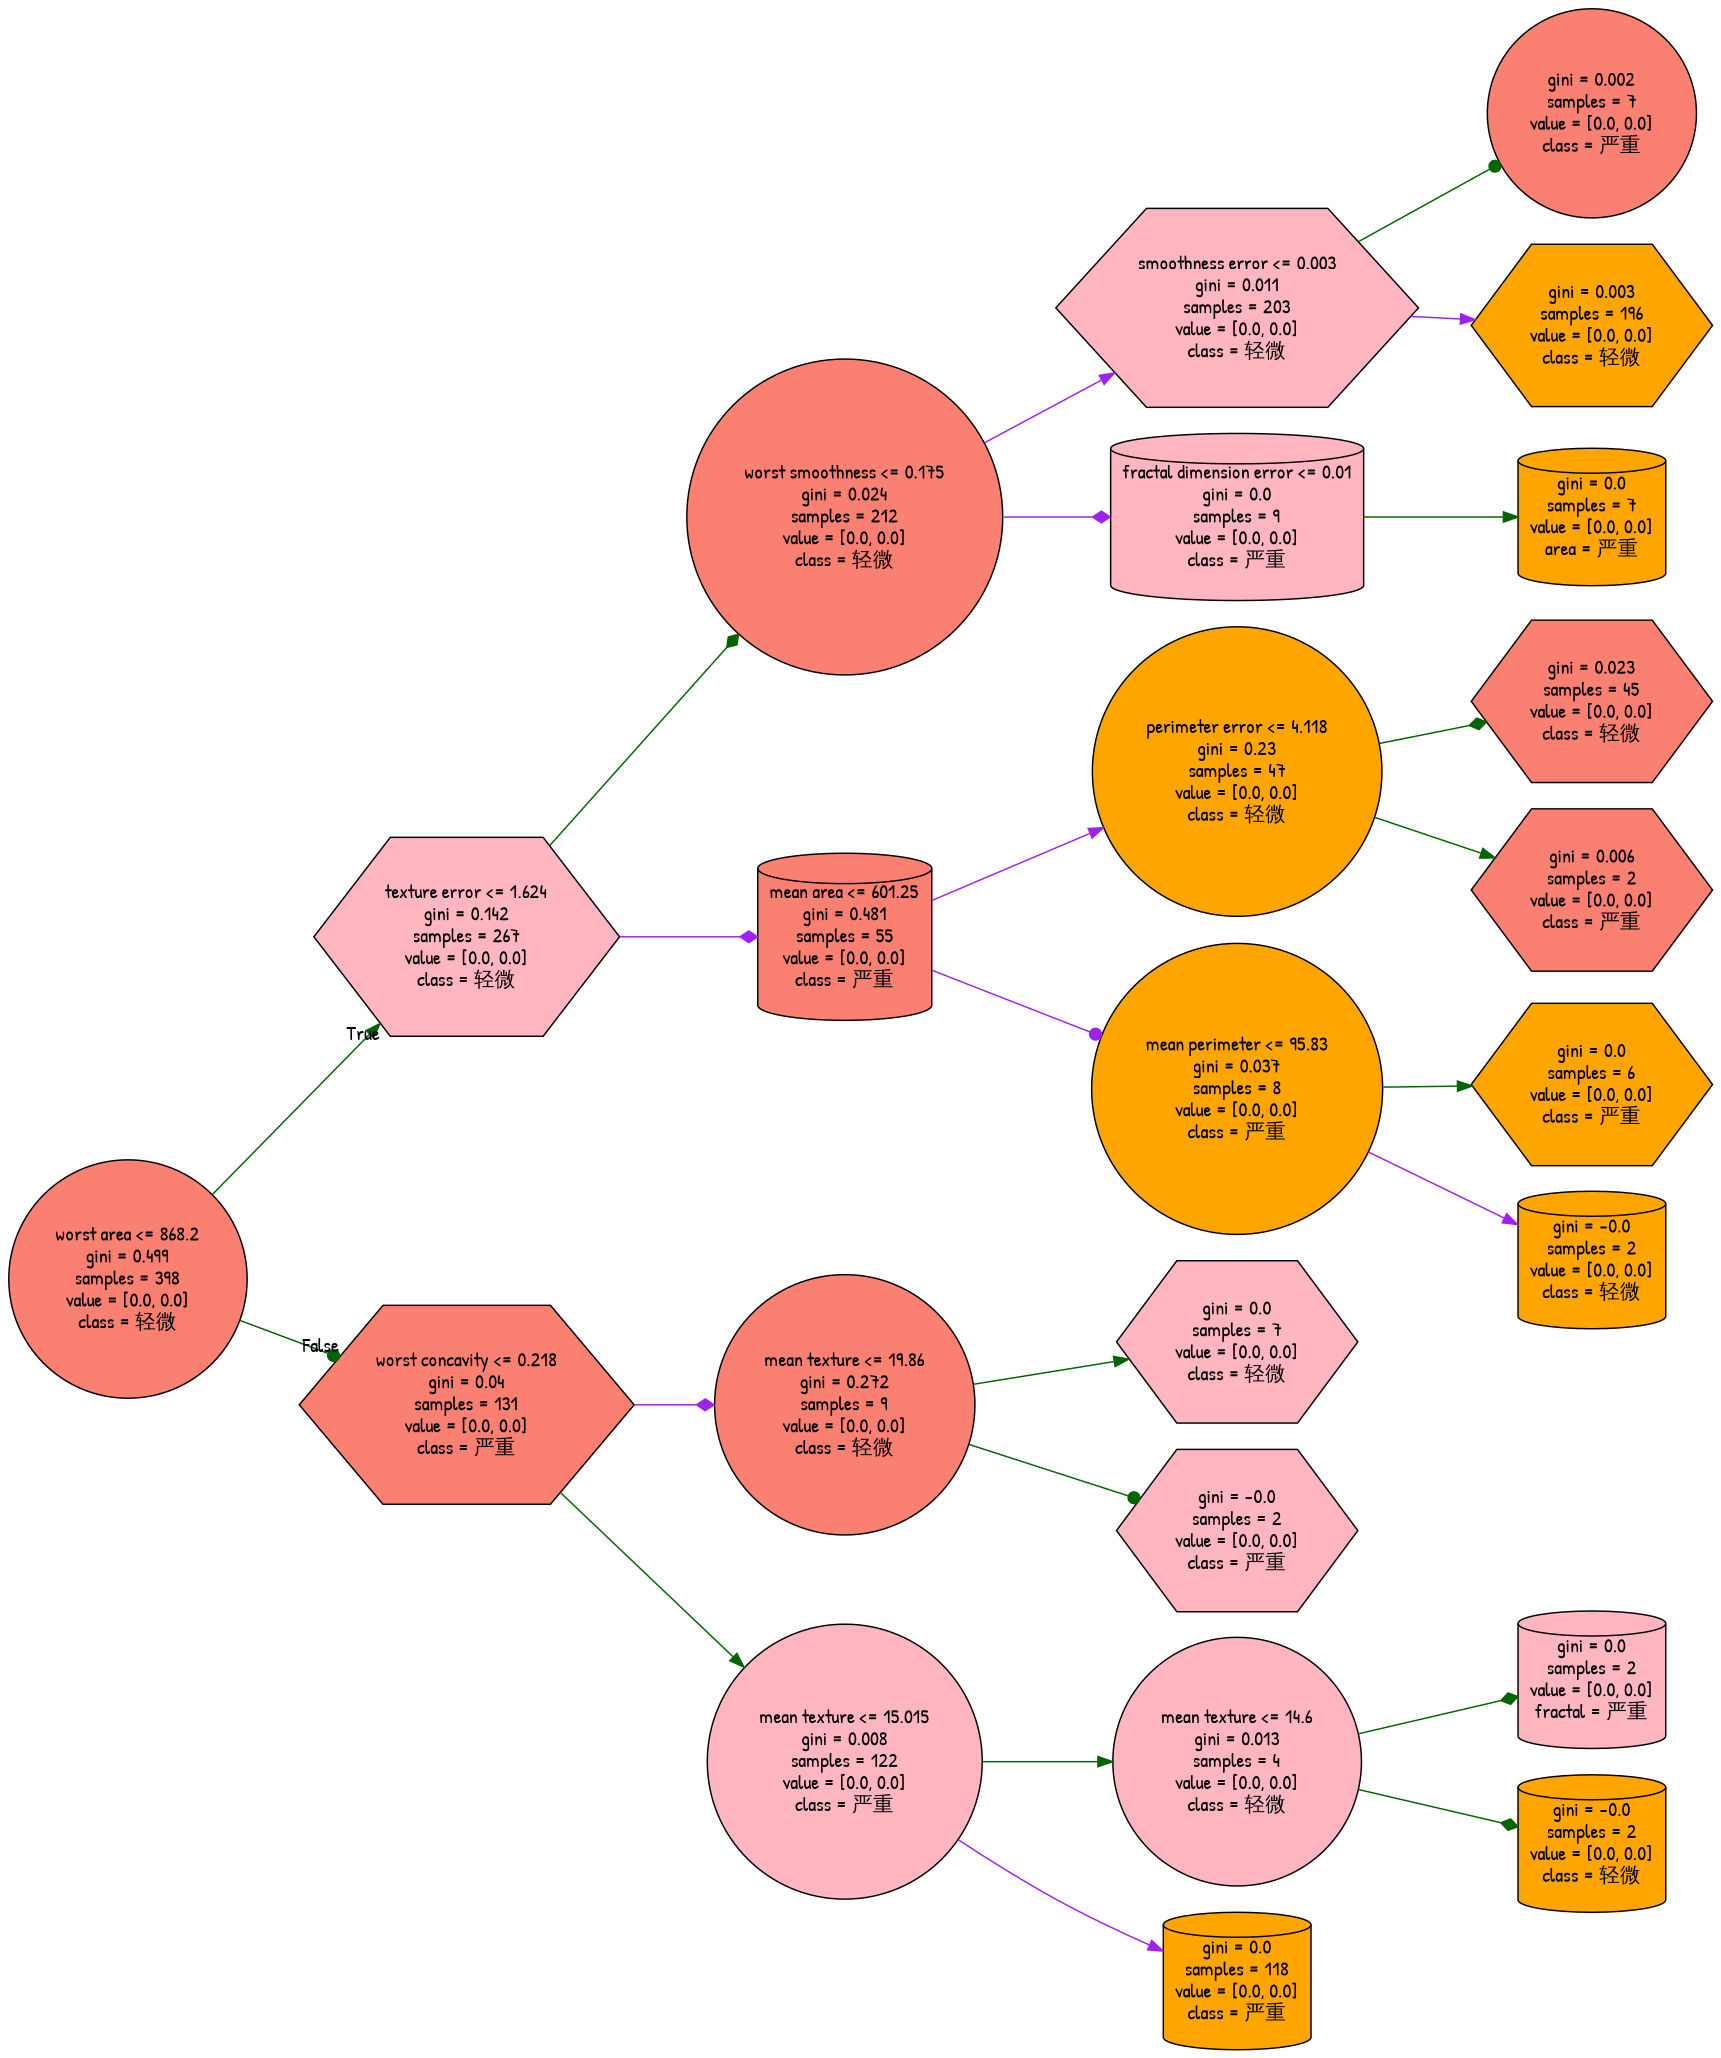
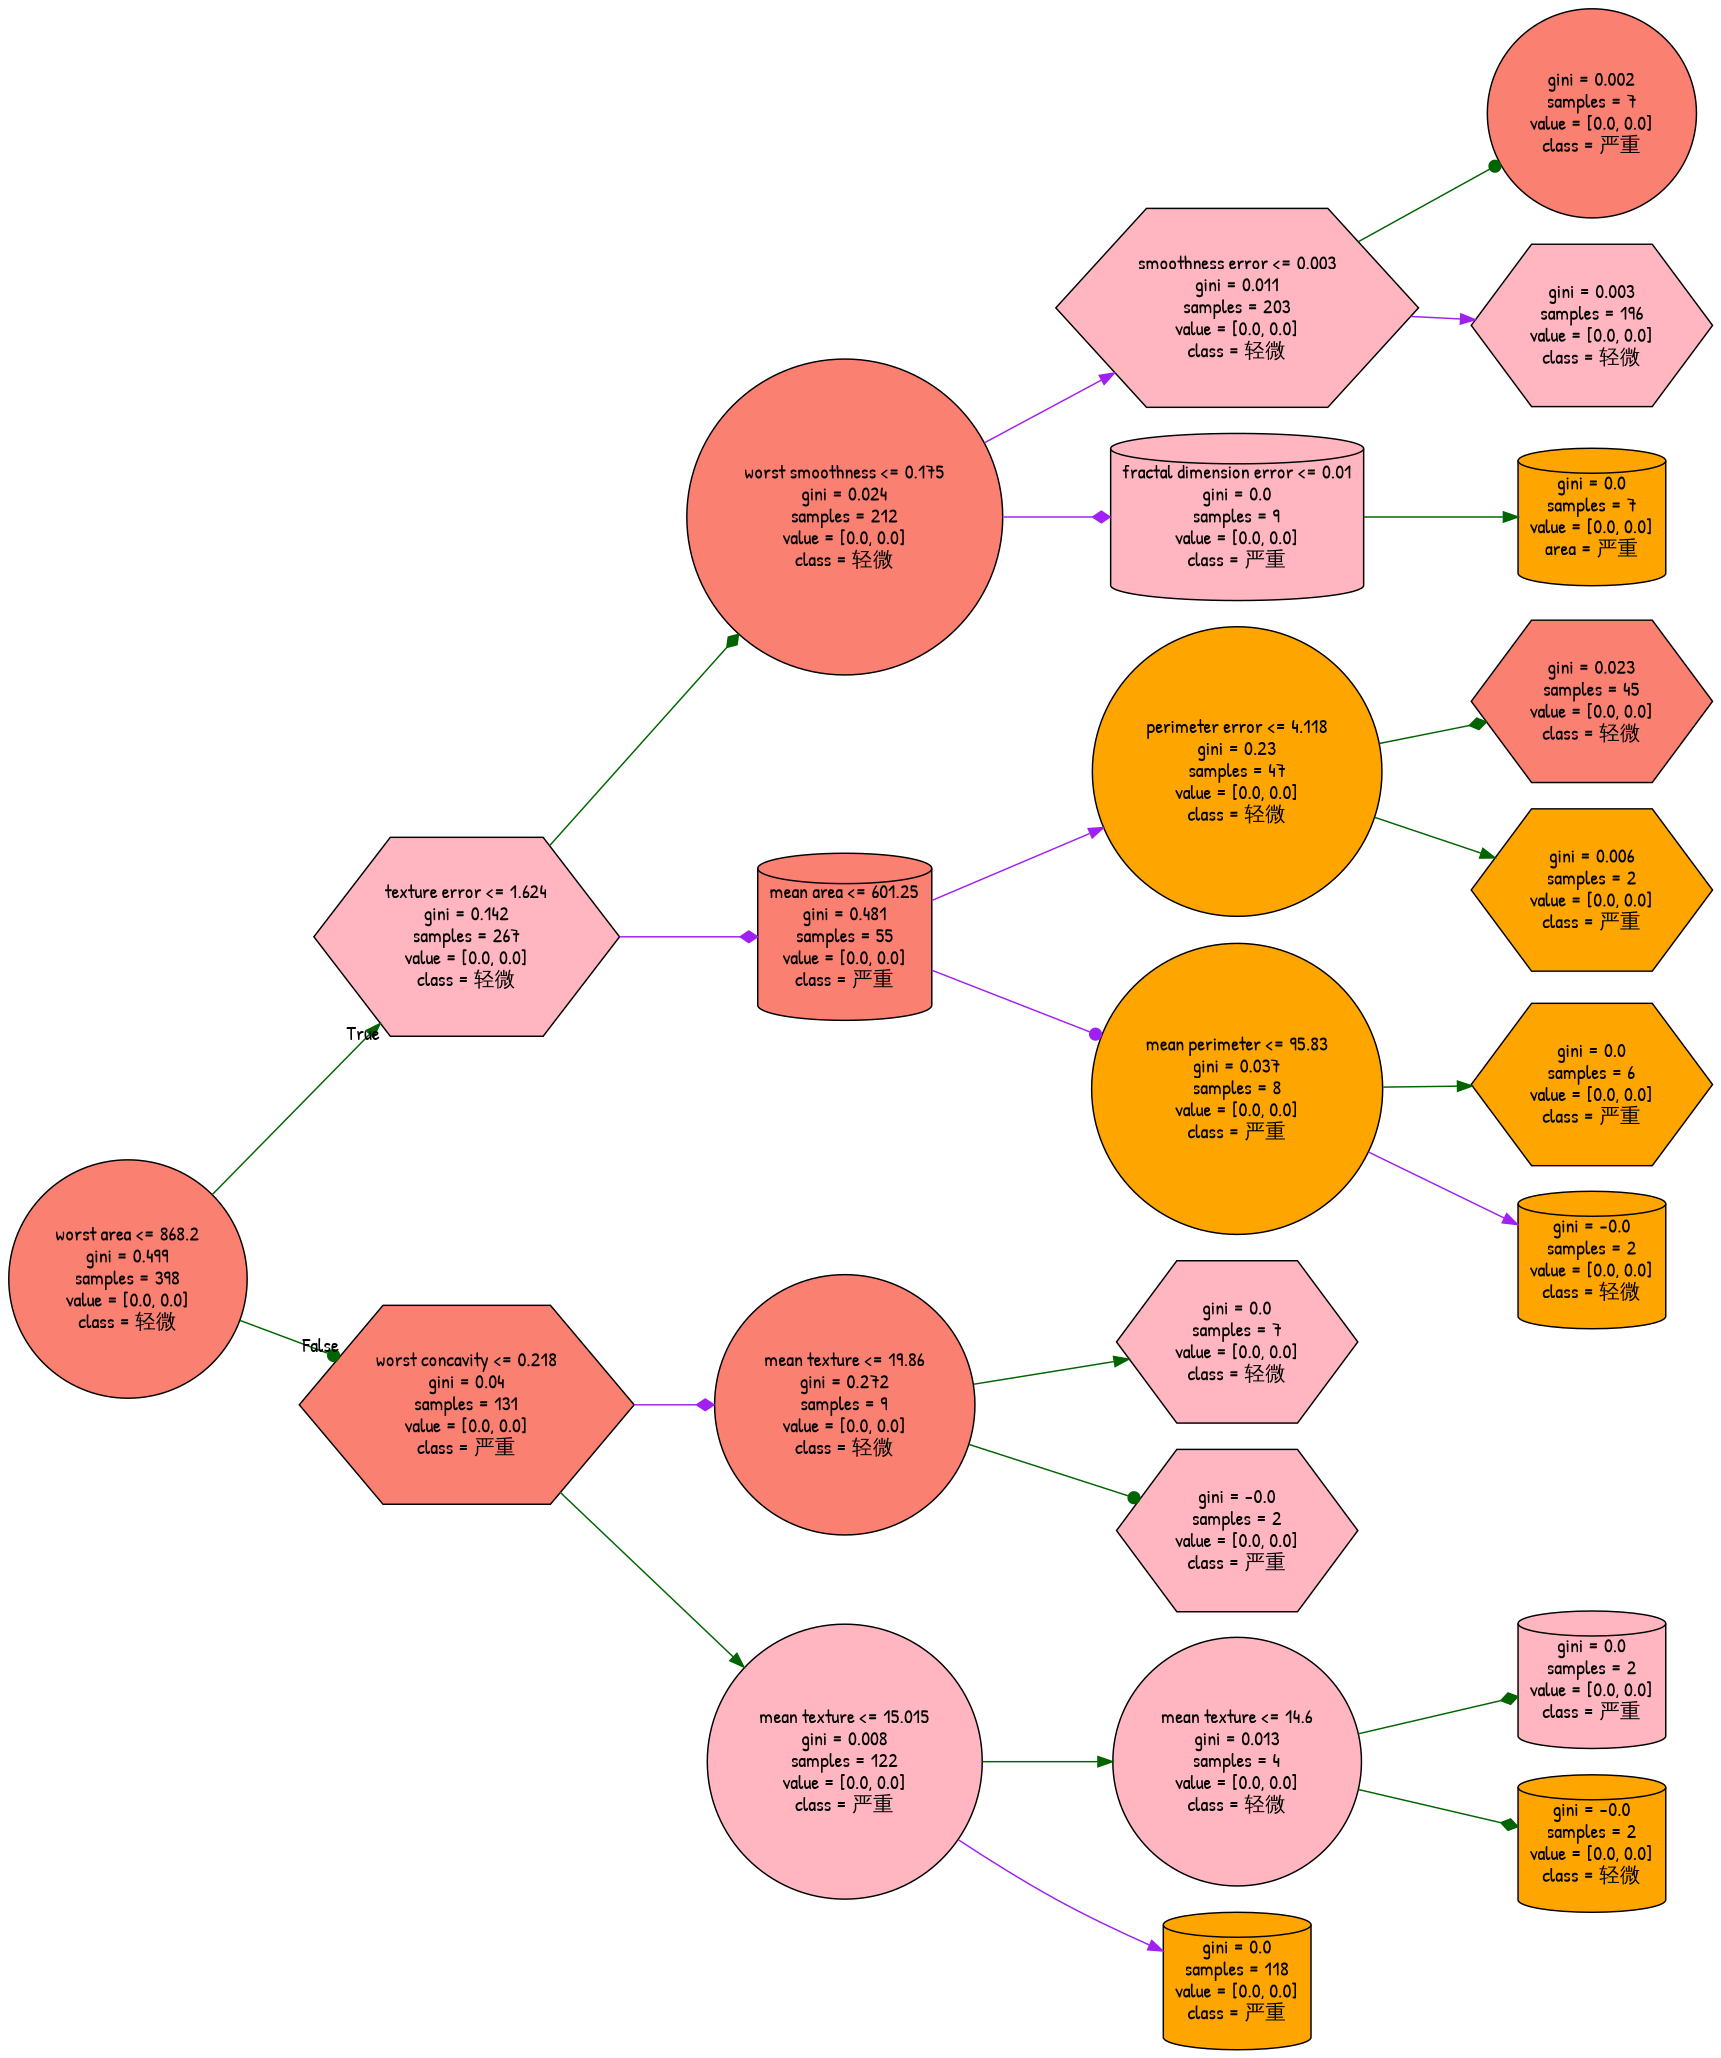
  digraph {
    fontname="Patrick Hand"
    rankdir=LR
    node [color=black fillcolor=lightpink fontname="Patrick Hand" shape=hexagon style=filled]
    edge [arrowhead=normal color=darkgreen fontname="Patrick Hand"]
    n1 [fillcolor=salmon label="worst area <= 868.2\ngini = 0.499\nsamples = 398\nvalue = [0.0, 0.0]\nclass = 轻微" shape=circle]
    n2 [label="texture error <= 1.624\ngini = 0.142\nsamples = 267\nvalue = [0.0, 0.0]\nclass = 轻微"]
    n3 [fillcolor=salmon label="worst concavity <= 0.218\ngini = 0.04\nsamples = 131\nvalue = [0.0, 0.0]\nclass = 严重"]
    n4 [fillcolor=salmon label="worst smoothness <= 0.175\ngini = 0.024\nsamples = 212\nvalue = [0.0, 0.0]\nclass = 轻微" shape=circle]
    n5 [fillcolor=salmon label="mean area <= 601.25\ngini = 0.481\nsamples = 55\nvalue = [0.0, 0.0]\nclass = 严重" shape=cylinder]
    n6 [fillcolor=salmon label="mean texture <= 19.86\ngini = 0.272\nsamples = 9\nvalue = [0.0, 0.0]\nclass = 轻微" shape=circle]
    n7 [label="mean texture <= 15.015\ngini = 0.008\nsamples = 122\nvalue = [0.0, 0.0]\nclass = 严重" shape=circle]
    n8 [label="smoothness error <= 0.003\ngini = 0.011\nsamples = 203\nvalue = [0.0, 0.0]\nclass = 轻微"]
    n9 [label="fractal dimension error <= 0.01\ngini = 0.0\nsamples = 9\nvalue = [0.0, 0.0]\nclass = 严重" shape=cylinder]
    n10 [fillcolor=orange label="perimeter error <= 4.118\ngini = 0.23\nsamples = 47\nvalue = [0.0, 0.0]\nclass = 轻微" shape=circle]
    n11 [fillcolor=orange label="mean perimeter <= 95.83\ngini = 0.037\nsamples = 8\nvalue = [0.0, 0.0]\nclass = 严重" shape=circle]
    n12 [fillcolor=salmon label="gini = 0.002\nsamples = 7\nvalue = [0.0, 0.0]\nclass = 严重" shape=circle]
-   n13 [fillcolor=orange label="gini = 0.003\nsamples = 196\nvalue = [0.0, 0.0]\nclass = 轻微"]
+   n13 [label="gini = 0.003\nsamples = 196\nvalue = [0.0, 0.0]\nclass = 轻微"]
    n14 [fillcolor=orange label="gini = 0.0\nsamples = 7\nvalue = [0.0, 0.0]\narea = 严重" shape=cylinder]
    n15 [fillcolor=salmon label="gini = 0.023\nsamples = 45\nvalue = [0.0, 0.0]\nclass = 轻微"]
-   n16 [fillcolor=salmon label="gini = 0.006\nsamples = 2\nvalue = [0.0, 0.0]\nclass = 严重"]
+   n16 [fillcolor=orange label="gini = 0.006\nsamples = 2\nvalue = [0.0, 0.0]\nclass = 严重"]
    n17 [fillcolor=orange label="gini = 0.0\nsamples = 6\nvalue = [0.0, 0.0]\nclass = 严重"]
    n18 [fillcolor=orange label="gini = -0.0\nsamples = 2\nvalue = [0.0, 0.0]\nclass = 轻微" shape=cylinder]
    n19 [label="gini = 0.0\nsamples = 7\nvalue = [0.0, 0.0]\nclass = 轻微"]
    n20 [label="gini = -0.0\nsamples = 2\nvalue = [0.0, 0.0]\nclass = 严重"]
    n21 [label="mean texture <= 14.6\ngini = 0.013\nsamples = 4\nvalue = [0.0, 0.0]\nclass = 轻微" shape=circle]
    n22 [fillcolor=orange label="gini = 0.0\nsamples = 118\nvalue = [0.0, 0.0]\nclass = 严重" shape=cylinder]
-   n23 [label="gini = 0.0\nsamples = 2\nvalue = [0.0, 0.0]\nfractal = 严重" shape=cylinder]
+   n23 [label="gini = 0.0\nsamples = 2\nvalue = [0.0, 0.0]\nclass = 严重" shape=cylinder]
    n24 [fillcolor=orange label="gini = -0.0\nsamples = 2\nvalue = [0.0, 0.0]\nclass = 轻微" shape=cylinder]
    n1 -> n2 [headlabel=True labelangle=45 labeldistance=2.5]
    n1 -> n3 [arrowhead=dot headlabel=False labelangle=-45 labeldistance=2.5]
    n2 -> n4 [arrowhead=diamond]
    n2 -> n5 [arrowhead=diamond color=purple]
    n3 -> n6 [arrowhead=diamond color=purple]
    n3 -> n7
    n4 -> n8 [color=purple]
    n4 -> n9 [arrowhead=diamond color=purple]
    n5 -> n10 [color=purple]
    n5 -> n11 [arrowhead=dot color=purple]
    n6 -> n19
    n6 -> n20 [arrowhead=dot]
    n7 -> n21
    n7 -> n22 [color=purple]
    n8 -> n12 [arrowhead=dot]
    n8 -> n13 [color=purple]
    n9 -> n14
    n10 -> n15 [arrowhead=diamond]
    n10 -> n16
    n11 -> n17
    n11 -> n18 [color=purple]
    n21 -> n23 [arrowhead=diamond]
    n21 -> n24 [arrowhead=diamond]
  }
